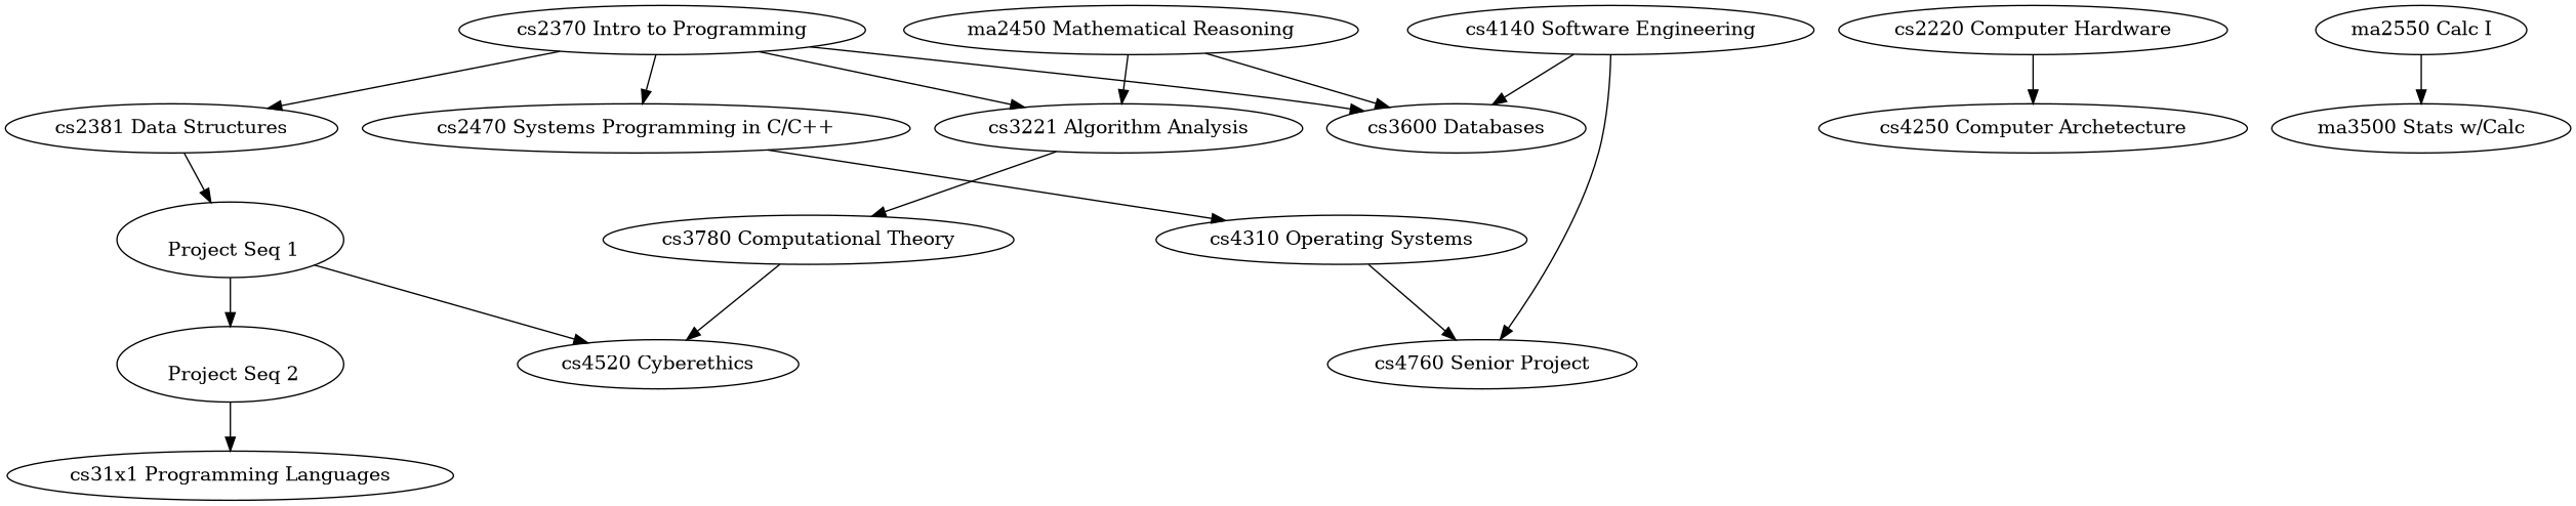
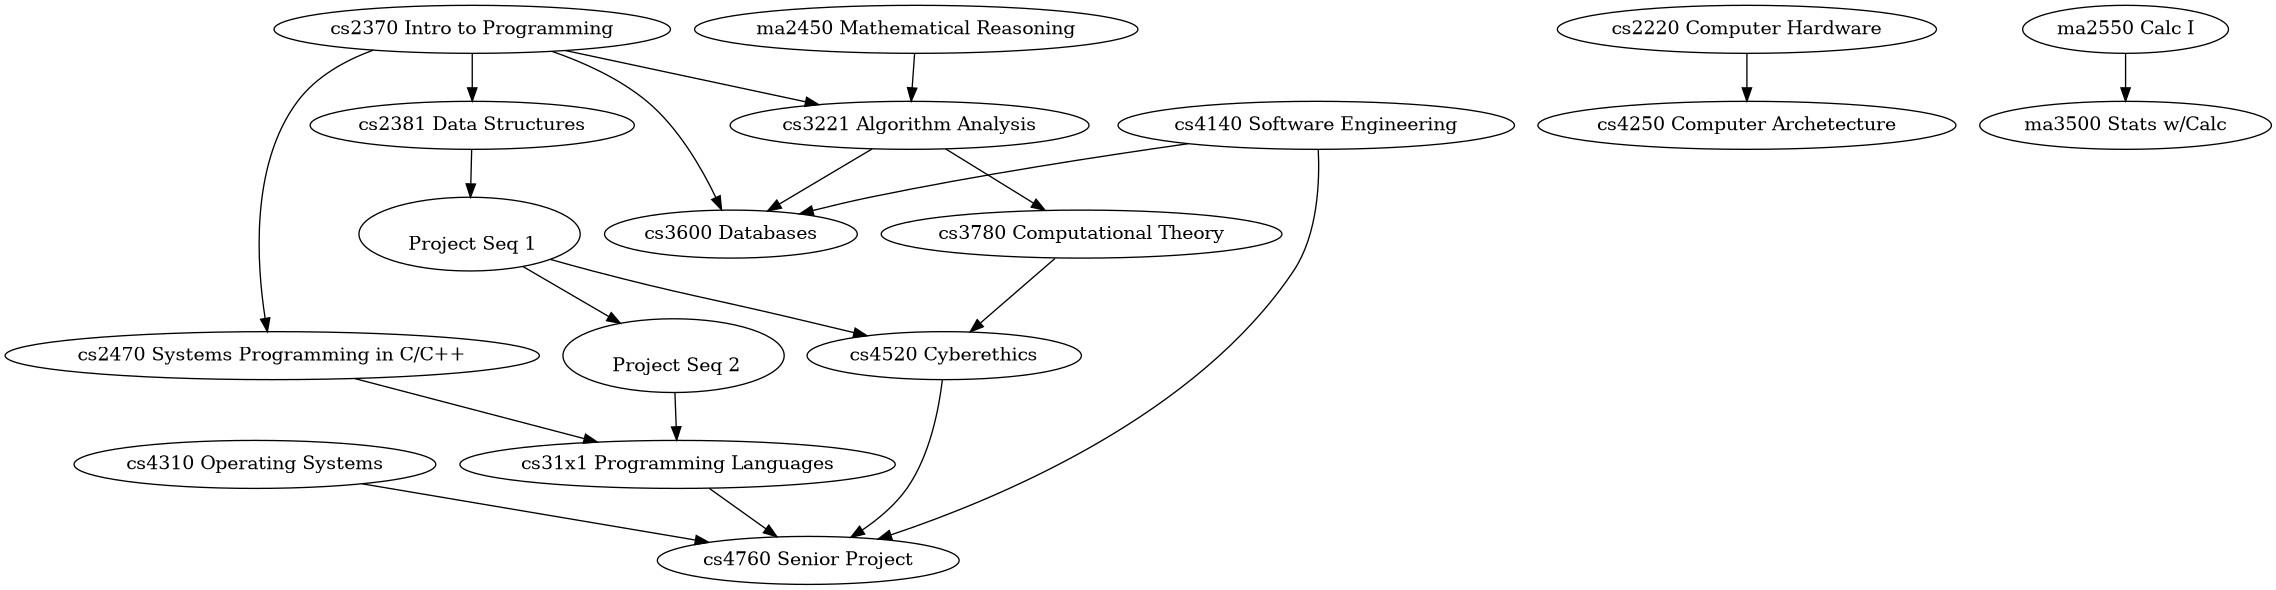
  digraph {
    cs2370 [label="\N Intro to Programming"]
    cs2381 [label="\N Data Structures"]
    cs2470 [label="\N Systems Programming in C/C++"]
    cs3600 [label="\N Databases"]
    cs3221 [label="\N Algorithm Analysis"]
    n6 [label="\n Project Seq 1"]
    cs4310 [label="\N Operating Systems"]
    cs31x1 [label="\N Programming Languages"]
    cs4760 [label="\N Senior Project"]
    cs4250 [label="\N Computer Archetecture"]
    cs3780 [label="\N Computational Theory"]
    cs4520 [label="\N Cyberethics"]
    n13 [label="\n Project Seq 2"]
    cs2220 [label="\N Computer Hardware"]
    ma2450 [label="\N Mathematical Reasoning"]
    cs4140 [label="\N Software Engineering"]
    ma2550 [label="\N Calc I"]
    ma3500 [label="\N Stats w/Calc"]
    cs2370 -> cs2381
    cs2370 -> cs2470
    cs2370 -> cs3600
    cs2370 -> cs3221
    cs2381 -> n6
-   cs2470 -> cs4310
+   cs2470 -> cs31x1
    cs3221 -> cs3780
    n6 -> cs4520
    n6 -> n13
    cs4310 -> cs4760
+   cs31x1 -> cs4760
    cs3780 -> cs4520
+   cs4520 -> cs4760
    n13 -> cs31x1
    cs2220 -> cs4250
-   ma2450 -> cs3600
+   cs3221 -> cs3600
    ma2450 -> cs3221
    cs4140 -> cs3600
    cs4140 -> cs4760
    ma2550 -> ma3500
  }
